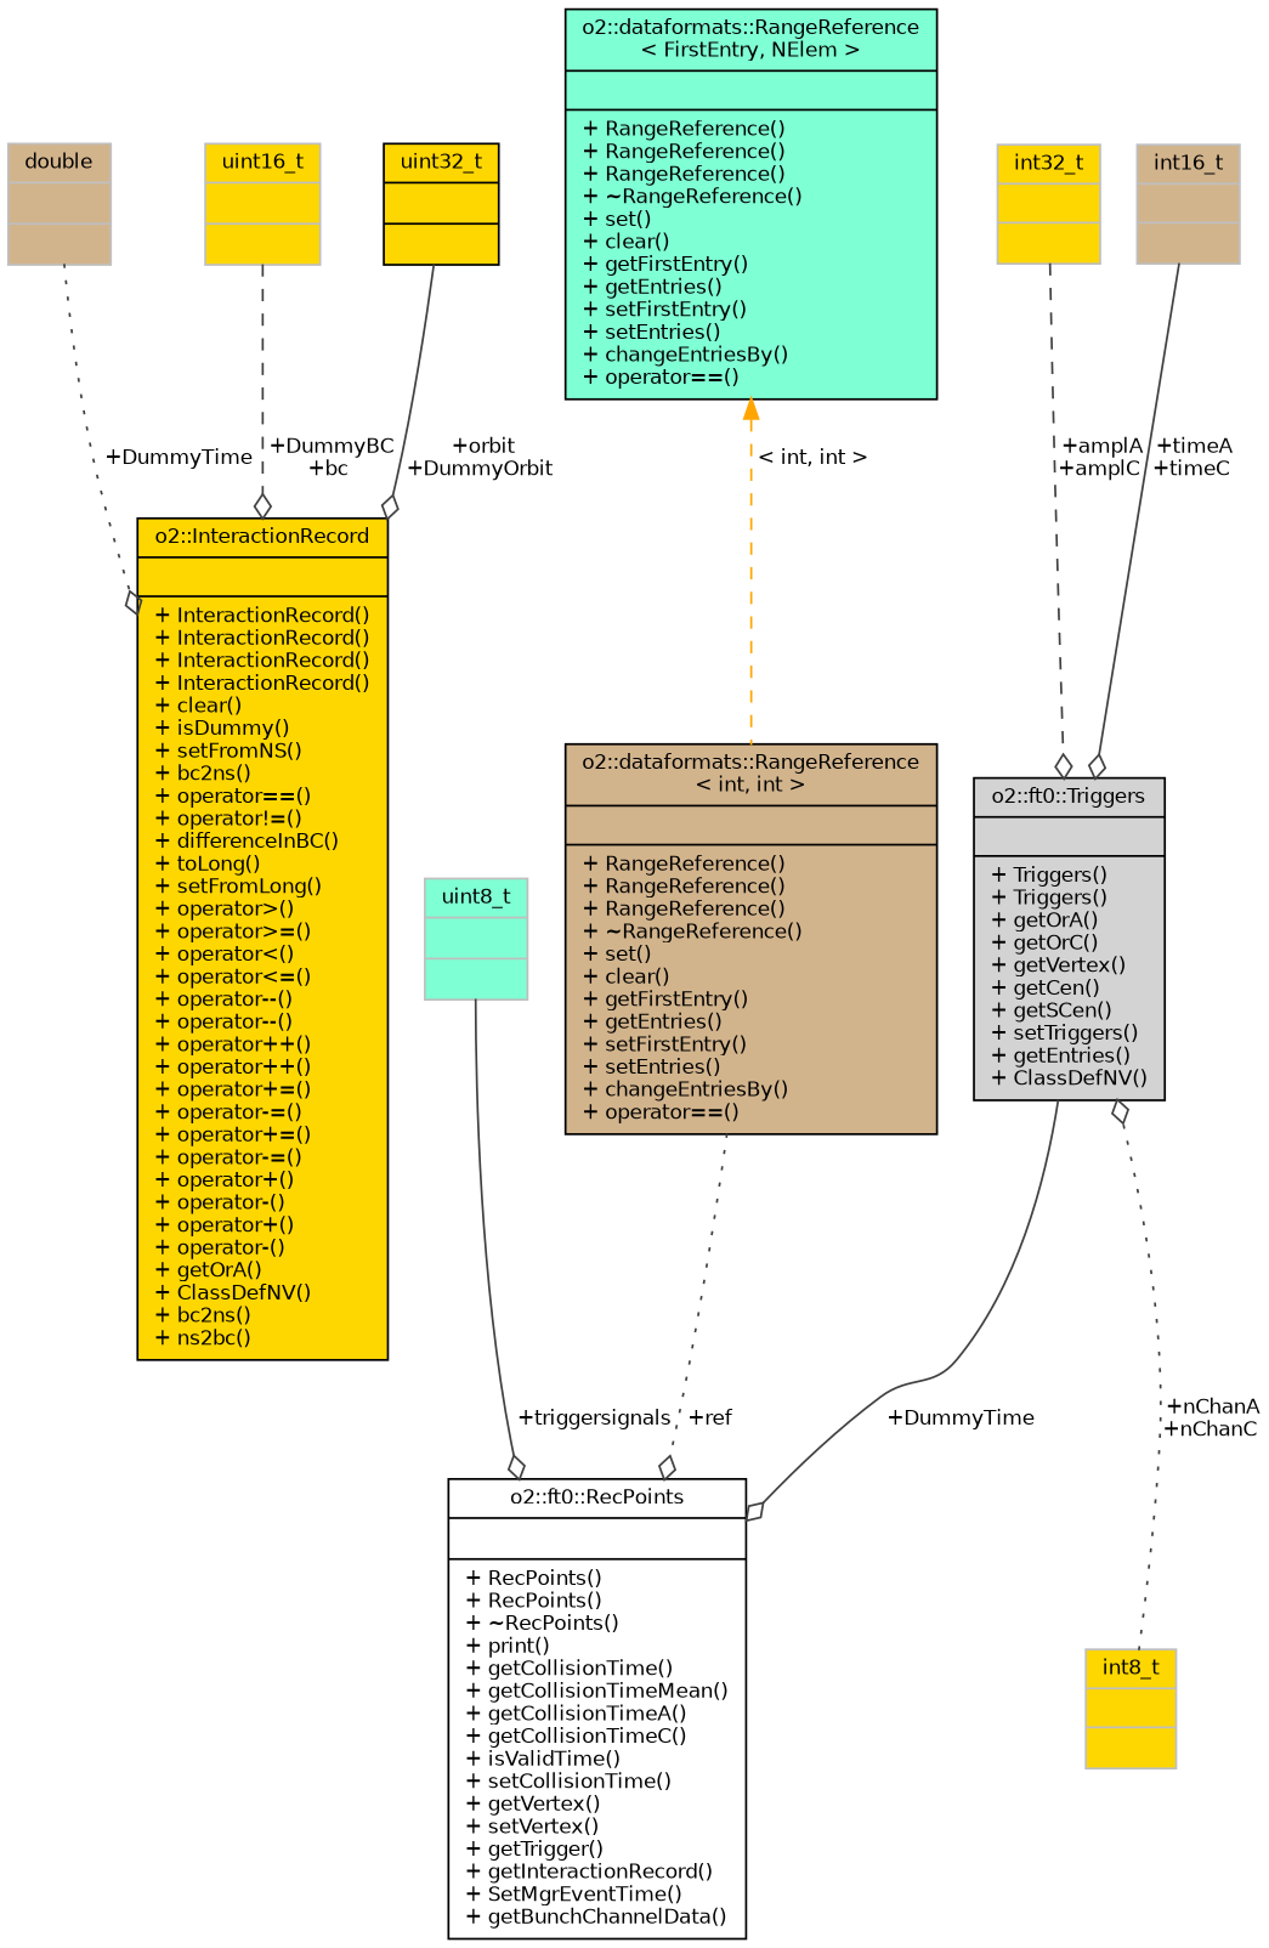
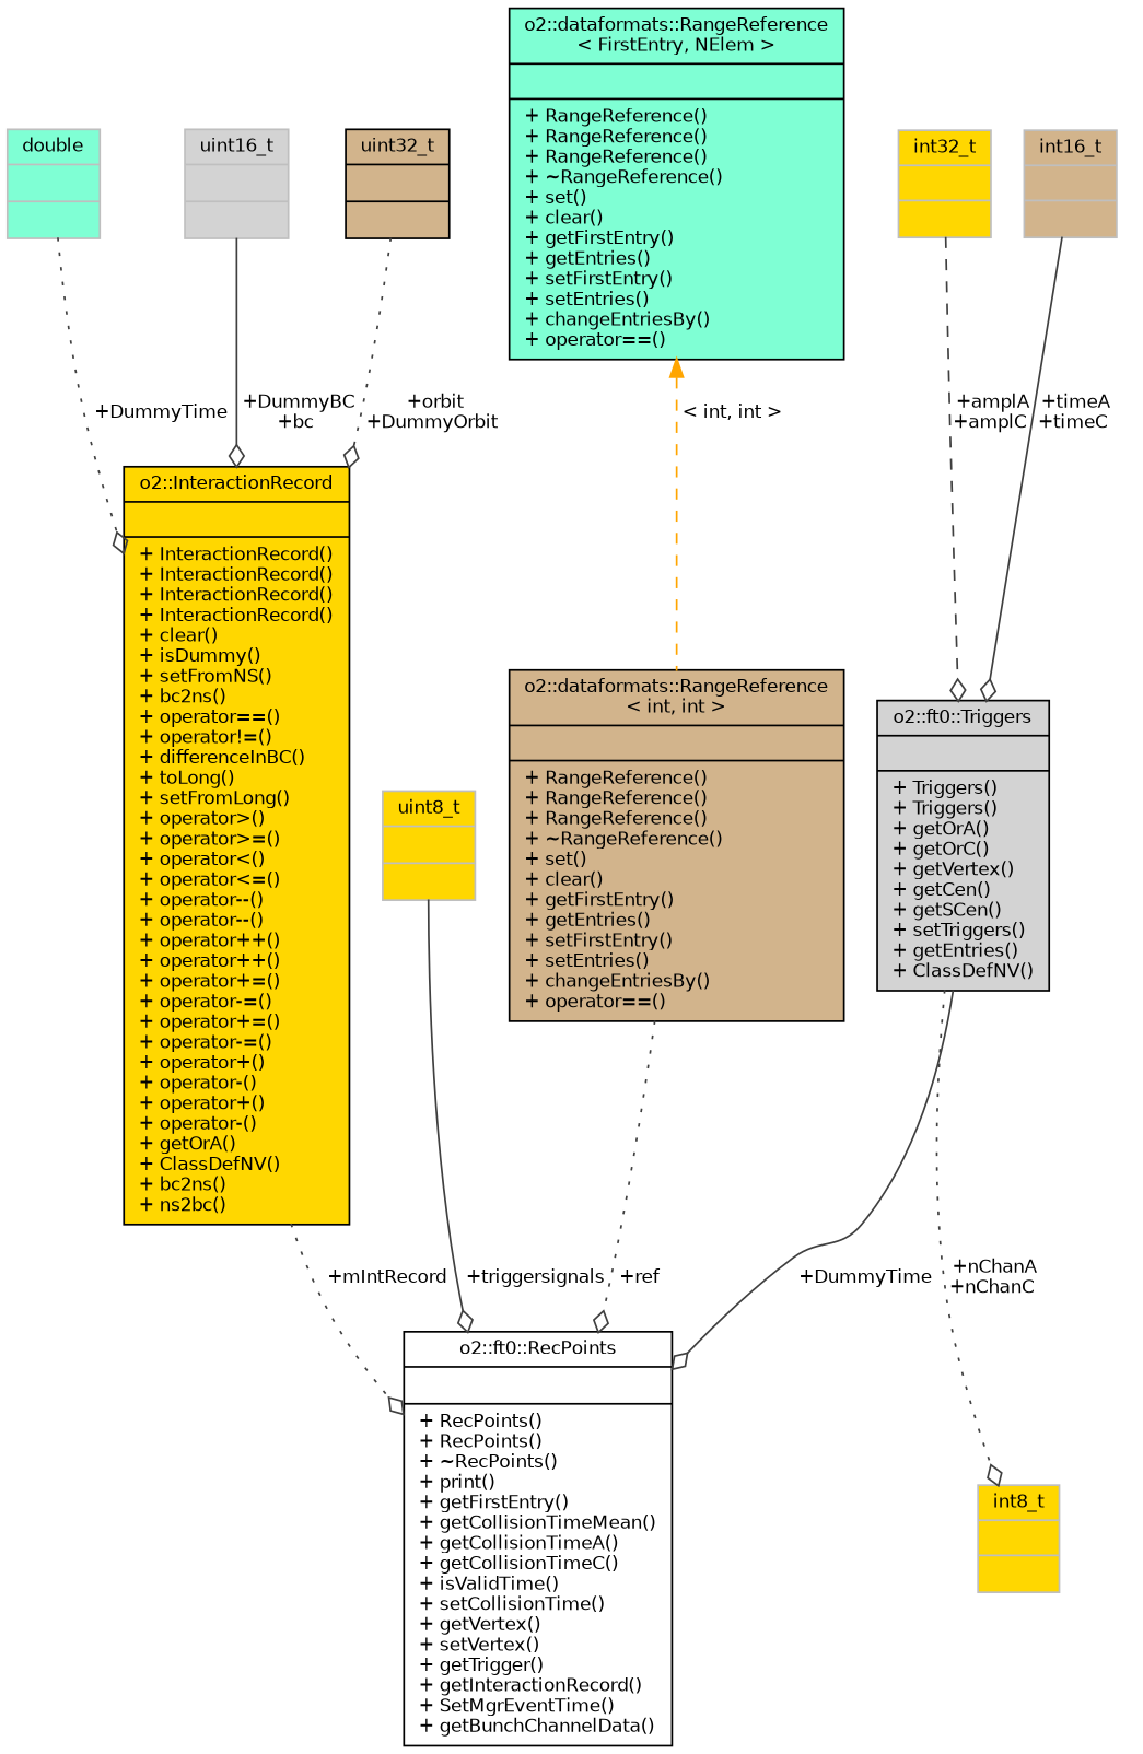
  digraph {
    node [color=black fillcolor=gold fontname=Helvetica fontsize=10 shape=record style=filled]
    edge [arrowhead=odiamond color=grey25 fontname=Helvetica fontsize=10 labelfontname=Helvetica labelfontsize=10 style=dotted]
-   n1 [fillcolor=white fontcolor=black height=0.2 label="{o2::ft0::RecPoints\n||+ RecPoints()\l+ RecPoints()\l+ ~RecPoints()\l+ print()\l+ getCollisionTime()\l+ getCollisionTimeMean()\l+ getCollisionTimeA()\l+ getCollisionTimeC()\l+ isValidTime()\l+ setCollisionTime()\l+ getVertex()\l+ setVertex()\l+ getTrigger()\l+ getInteractionRecord()\l+ SetMgrEventTime()\l+ getBunchChannelData()\l}" width=0.4]
+   n1 [fillcolor=white fontcolor=black height=0.2 label="{o2::ft0::RecPoints\n||+ RecPoints()\l+ RecPoints()\l+ ~RecPoints()\l+ print()\l+ getFirstEntry()\l+ getCollisionTimeMean()\l+ getCollisionTimeA()\l+ getCollisionTimeC()\l+ isValidTime()\l+ setCollisionTime()\l+ getVertex()\l+ setVertex()\l+ getTrigger()\l+ getInteractionRecord()\l+ SetMgrEventTime()\l+ getBunchChannelData()\l}" width=0.4]
    n2 [height=0.2 label="{o2::InteractionRecord\n||+ InteractionRecord()\l+ InteractionRecord()\l+ InteractionRecord()\l+ InteractionRecord()\l+ clear()\l+ isDummy()\l+ setFromNS()\l+ bc2ns()\l+ operator==()\l+ operator!=()\l+ differenceInBC()\l+ toLong()\l+ setFromLong()\l+ operator\>()\l+ operator\>=()\l+ operator\<()\l+ operator\<=()\l+ operator--()\l+ operator--()\l+ operator++()\l+ operator++()\l+ operator+=()\l+ operator-=()\l+ operator+=()\l+ operator-=()\l+ operator+()\l+ operator-()\l+ operator+()\l+ operator-()\l+ getOrA()\l+ ClassDefNV()\l+ bc2ns()\l+ ns2bc()\l}" width=0.4]
-   n3 [color=grey75 fillcolor=tan height=0.2 label="{double\n||}" width=0.4]
-   n4 [color=grey75 height=0.2 label="{uint16_t\n||}" width=0.4]
-   n5 [height=0.2 label="{uint32_t\n||}" width=0.4]
+   n3 [color=grey75 fillcolor=aquamarine height=0.2 label="{double\n||}" width=0.4]
+   n4 [color=grey75 fillcolor=lightgrey height=0.2 label="{uint16_t\n||}" width=0.4]
+   n5 [fillcolor=tan height=0.2 label="{uint32_t\n||}" width=0.4]
    n6 [fillcolor=lightgrey height=0.2 label="{o2::ft0::Triggers\n||+ Triggers()\l+ Triggers()\l+ getOrA()\l+ getOrC()\l+ getVertex()\l+ getCen()\l+ getSCen()\l+ setTriggers()\l+ getEntries()\l+ ClassDefNV()\l}" width=0.4]
    n7 [color=grey75 height=0.2 label="{int8_t\n||}" width=0.4]
-   n8 [color=grey75 fillcolor=aquamarine height=0.2 label="{uint8_t\n||}" width=0.4]
+   n8 [color=grey75 height=0.2 label="{uint8_t\n||}" width=0.4]
    n9 [color=grey75 height=0.2 label="{int32_t\n||}" width=0.4]
    n10 [color=grey75 fillcolor=tan height=0.2 label="{int16_t\n||}" width=0.4]
    n11 [fillcolor=tan height=0.2 label="{o2::dataformats::RangeReference\l\< int, int \>\n||+ RangeReference()\l+ RangeReference()\l+ RangeReference()\l+ ~RangeReference()\l+ set()\l+ clear()\l+ getFirstEntry()\l+ getEntries()\l+ setFirstEntry()\l+ setEntries()\l+ changeEntriesBy()\l+ operator==()\l}" width=0.4]
    n12 [fillcolor=aquamarine height=0.2 label="{o2::dataformats::RangeReference\l\< FirstEntry, NElem \>\n||+ RangeReference()\l+ RangeReference()\l+ RangeReference()\l+ ~RangeReference()\l+ set()\l+ clear()\l+ getFirstEntry()\l+ getEntries()\l+ setFirstEntry()\l+ setEntries()\l+ changeEntriesBy()\l+ operator==()\l}" width=0.4]
+   n2 -> n1 [label=" +mIntRecord"]
    n3 -> n2 [label=" +DummyTime"]
-   n4 -> n2 [label=" +DummyBC\n+bc" style=dashed]
-   n5 -> n2 [label=" +orbit\n+DummyOrbit" style=solid]
+   n4 -> n2 [label=" +DummyBC\n+bc" style=solid]
+   n5 -> n2 [label=" +orbit\n+DummyOrbit"]
    n6 -> n1 [label=" +DummyTime" style=solid]
-   n7 -> n6 [label=" +nChanA\n+nChanC"]
+   n6 -> n7 [label=" +nChanA\n+nChanC"]
    n8 -> n1 [label=" +triggersignals" style=solid]
    n9 -> n6 [label=" +amplA\n+amplC" style=dashed]
    n10 -> n6 [label=" +timeA\n+timeC" style=solid]
    n11 -> n1 [label=" +ref"]
    n12 -> n11 [color=orange dir=back label=" \< int, int \>" style=dashed arrowhead=""]
  }
